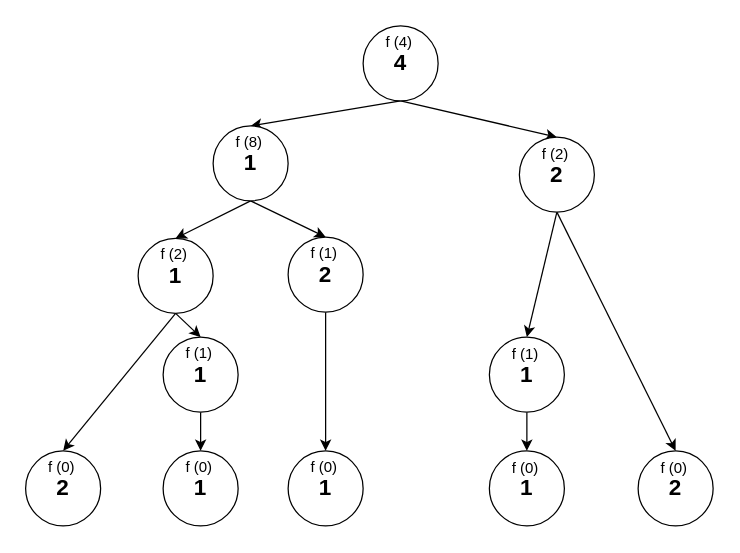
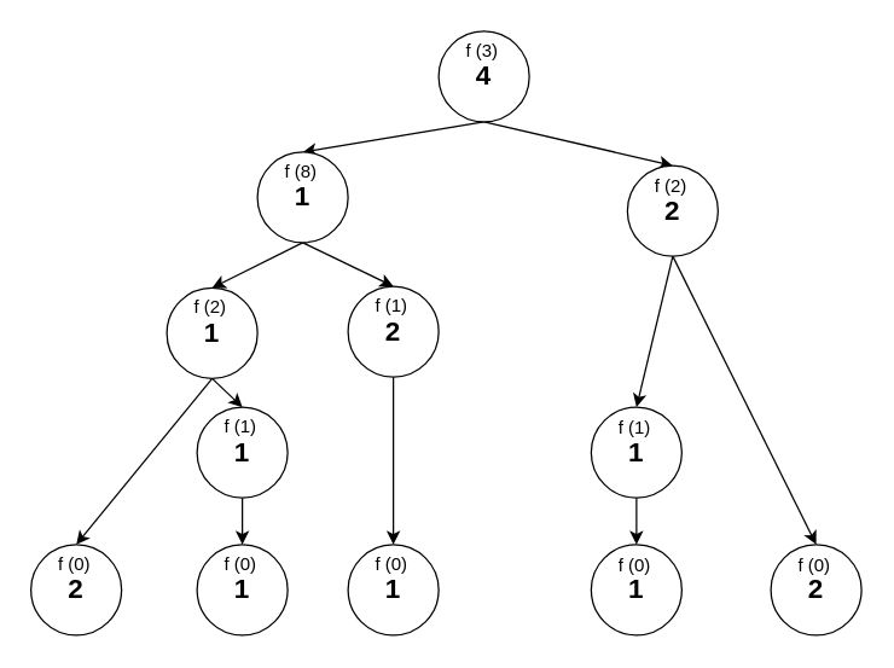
  <mxCell id="0" />
  <mxCell id="1" parent="0" />
  <mxCell id="2" style="edgeStyle=none;rounded=0;orthogonalLoop=1;jettySize=auto;html=1;entryX=0.5;entryY=0;entryDx=0;entryDy=0;fontSize=18;exitX=0.5;exitY=1;exitDx=0;exitDy=0;fillColor=#FF9999;" edge="1" parent="1" source="4" target="8"><mxGeometry relative="1" as="geometry" /></mxCell>
  <mxCell id="3" style="edgeStyle=none;rounded=0;orthogonalLoop=1;jettySize=auto;html=1;entryX=0.5;entryY=0;entryDx=0;entryDy=0;fontSize=18;exitX=0.5;exitY=1;exitDx=0;exitDy=0;" edge="1" parent="1" source="4" target="12"><mxGeometry relative="1" as="geometry" /></mxCell>
  <mxCell id="4" value="&lt;b&gt;&lt;font style=&quot;font-size: 18px&quot;&gt;4&lt;/font&gt;&lt;/b&gt;" style="ellipse;whiteSpace=wrap;html=1;aspect=fixed;" vertex="1" parent="1"><mxGeometry x="290" y="20" width="60" height="60" as="geometry" /></mxCell>
- <mxCell id="5" value="f (4)" style="text;html=1;strokeColor=none;fillColor=none;align=center;verticalAlign=middle;whiteSpace=wrap;rounded=0;" vertex="1" parent="1"><mxGeometry x="296" y="28" width="46" height="10" as="geometry" /></mxCell>
+ <mxCell id="5" value="f (3)" style="text;html=1;strokeColor=none;fillColor=none;align=center;verticalAlign=middle;whiteSpace=wrap;rounded=0;" vertex="1" parent="1"><mxGeometry x="296" y="28" width="46" height="10" as="geometry" /></mxCell>
  <mxCell id="6" style="edgeStyle=none;rounded=0;orthogonalLoop=1;jettySize=auto;html=1;exitX=0.5;exitY=1;exitDx=0;exitDy=0;entryX=0.5;entryY=0;entryDx=0;entryDy=0;fontSize=18;" edge="1" parent="1" source="8" target="16"><mxGeometry relative="1" as="geometry" /></mxCell>
  <mxCell id="7" style="edgeStyle=none;rounded=0;orthogonalLoop=1;jettySize=auto;html=1;exitX=0.5;exitY=1;exitDx=0;exitDy=0;entryX=0.5;entryY=0;entryDx=0;entryDy=0;fontSize=18;" edge="1" parent="1" source="8" target="26"><mxGeometry relative="1" as="geometry" /></mxCell>
  <mxCell id="8" value="&lt;b&gt;&lt;font style=&quot;font-size: 18px&quot;&gt;1&lt;/font&gt;&lt;/b&gt;" style="ellipse;whiteSpace=wrap;html=1;aspect=fixed;" vertex="1" parent="1"><mxGeometry x="170" y="100" width="60" height="60" as="geometry" /></mxCell>
  <mxCell id="9" value="f (8)" style="text;html=1;strokeColor=none;fillColor=none;align=center;verticalAlign=middle;whiteSpace=wrap;rounded=0;" vertex="1" parent="1"><mxGeometry x="176" y="108" width="46" height="10" as="geometry" /></mxCell>
  <mxCell id="10" style="edgeStyle=none;rounded=0;orthogonalLoop=1;jettySize=auto;html=1;exitX=0.5;exitY=1;exitDx=0;exitDy=0;entryX=0.5;entryY=0;entryDx=0;entryDy=0;fontSize=18;" edge="1" parent="1" source="12" target="19"><mxGeometry relative="1" as="geometry" /></mxCell>
  <mxCell id="11" style="edgeStyle=none;rounded=0;orthogonalLoop=1;jettySize=auto;html=1;exitX=0.5;exitY=1;exitDx=0;exitDy=0;entryX=0.5;entryY=0;entryDx=0;entryDy=0;fontSize=18;" edge="1" parent="1" source="12" target="21"><mxGeometry relative="1" as="geometry" /></mxCell>
  <mxCell id="12" value="&lt;span style=&quot;font-size: 18px&quot;&gt;&lt;b&gt;2&lt;/b&gt;&lt;/span&gt;" style="ellipse;whiteSpace=wrap;html=1;aspect=fixed;" vertex="1" parent="1"><mxGeometry x="415" y="109" width="60" height="60" as="geometry" /></mxCell>
  <mxCell id="13" value="f (2)" style="text;html=1;strokeColor=none;fillColor=none;align=center;verticalAlign=middle;whiteSpace=wrap;rounded=0;" vertex="1" parent="1"><mxGeometry x="421" y="118" width="46" height="10" as="geometry" /></mxCell>
  <mxCell id="14" style="edgeStyle=none;rounded=0;orthogonalLoop=1;jettySize=auto;html=1;exitX=0.5;exitY=1;exitDx=0;exitDy=0;entryX=0.5;entryY=0;entryDx=0;entryDy=0;fontSize=18;" edge="1" parent="1" source="16" target="30"><mxGeometry relative="1" as="geometry" /></mxCell>
  <mxCell id="15" style="edgeStyle=none;rounded=0;orthogonalLoop=1;jettySize=auto;html=1;exitX=0.5;exitY=1;exitDx=0;exitDy=0;entryX=0.5;entryY=0;entryDx=0;entryDy=0;fontSize=18;" edge="1" parent="1" source="16" target="33"><mxGeometry relative="1" as="geometry" /></mxCell>
  <mxCell id="16" value="&lt;b&gt;&lt;font style=&quot;font-size: 18px&quot;&gt;1&lt;/font&gt;&lt;/b&gt;" style="ellipse;whiteSpace=wrap;html=1;aspect=fixed;" vertex="1" parent="1"><mxGeometry x="110" y="190" width="60" height="60" as="geometry" /></mxCell>
  <mxCell id="17" value="f (2)" style="text;html=1;strokeColor=none;fillColor=none;align=center;verticalAlign=middle;whiteSpace=wrap;rounded=0;" vertex="1" parent="1"><mxGeometry x="116" y="198" width="46" height="10" as="geometry" /></mxCell>
  <mxCell id="18" style="edgeStyle=none;rounded=0;orthogonalLoop=1;jettySize=auto;html=1;exitX=0.5;exitY=1;exitDx=0;exitDy=0;entryX=0.5;entryY=0;entryDx=0;entryDy=0;fontSize=18;strokeColor=#000000;fillColor=#FF9999;" edge="1" parent="1" source="19" target="23"><mxGeometry relative="1" as="geometry" /></mxCell>
  <mxCell id="19" value="&lt;span style=&quot;font-size: 18px&quot;&gt;&lt;b&gt;1&lt;/b&gt;&lt;/span&gt;" style="ellipse;whiteSpace=wrap;html=1;aspect=fixed;" vertex="1" parent="1"><mxGeometry x="391" y="269" width="60" height="60" as="geometry" /></mxCell>
  <mxCell id="20" value="f (1)" style="text;html=1;strokeColor=none;fillColor=none;align=center;verticalAlign=middle;whiteSpace=wrap;rounded=0;" vertex="1" parent="1"><mxGeometry x="397" y="278" width="46" height="10" as="geometry" /></mxCell>
  <mxCell id="21" value="&lt;span style=&quot;font-size: 18px&quot;&gt;&lt;b&gt;2&lt;/b&gt;&lt;/span&gt;" style="ellipse;whiteSpace=wrap;html=1;aspect=fixed;" vertex="1" parent="1"><mxGeometry x="510" y="360" width="60" height="60" as="geometry" /></mxCell>
  <mxCell id="22" value="f (0)" style="text;html=1;strokeColor=none;fillColor=none;align=center;verticalAlign=middle;whiteSpace=wrap;rounded=0;" vertex="1" parent="1"><mxGeometry x="516" y="369" width="46" height="10" as="geometry" /></mxCell>
  <mxCell id="23" value="&lt;span style=&quot;font-size: 18px&quot;&gt;&lt;b&gt;1&lt;/b&gt;&lt;/span&gt;" style="ellipse;whiteSpace=wrap;html=1;aspect=fixed;" vertex="1" parent="1"><mxGeometry x="391" y="360" width="60" height="60" as="geometry" /></mxCell>
  <mxCell id="24" value="f (0)" style="text;html=1;strokeColor=none;fillColor=none;align=center;verticalAlign=middle;whiteSpace=wrap;rounded=0;" vertex="1" parent="1"><mxGeometry x="397" y="369" width="46" height="10" as="geometry" /></mxCell>
  <mxCell id="25" style="edgeStyle=none;rounded=0;orthogonalLoop=1;jettySize=auto;html=1;exitX=0.5;exitY=1;exitDx=0;exitDy=0;entryX=0.5;entryY=0;entryDx=0;entryDy=0;fontSize=18;" edge="1" parent="1" source="26" target="28"><mxGeometry relative="1" as="geometry" /></mxCell>
  <mxCell id="26" value="&lt;span style=&quot;font-size: 18px&quot;&gt;&lt;b&gt;2&lt;/b&gt;&lt;/span&gt;" style="ellipse;whiteSpace=wrap;html=1;aspect=fixed;" vertex="1" parent="1"><mxGeometry x="230" y="189" width="60" height="60" as="geometry" /></mxCell>
  <mxCell id="27" value="f (1)" style="text;html=1;strokeColor=none;fillColor=none;align=center;verticalAlign=middle;whiteSpace=wrap;rounded=0;" vertex="1" parent="1"><mxGeometry x="236" y="197" width="46" height="10" as="geometry" /></mxCell>
  <mxCell id="28" value="&lt;span style=&quot;font-size: 18px&quot;&gt;&lt;b&gt;1&lt;/b&gt;&lt;/span&gt;" style="ellipse;whiteSpace=wrap;html=1;aspect=fixed;" vertex="1" parent="1"><mxGeometry x="230" y="360" width="60" height="60" as="geometry" /></mxCell>
  <mxCell id="29" value="f (0)" style="text;html=1;strokeColor=none;fillColor=none;align=center;verticalAlign=middle;whiteSpace=wrap;rounded=0;" vertex="1" parent="1"><mxGeometry x="236" y="368" width="46" height="10" as="geometry" /></mxCell>
  <mxCell id="30" value="&lt;span style=&quot;font-size: 18px&quot;&gt;&lt;b&gt;2&lt;/b&gt;&lt;/span&gt;" style="ellipse;whiteSpace=wrap;html=1;aspect=fixed;" vertex="1" parent="1"><mxGeometry x="20" y="360" width="60" height="60" as="geometry" /></mxCell>
  <mxCell id="31" value="f (0)" style="text;html=1;strokeColor=none;fillColor=none;align=center;verticalAlign=middle;whiteSpace=wrap;rounded=0;" vertex="1" parent="1"><mxGeometry x="26" y="368" width="46" height="10" as="geometry" /></mxCell>
  <mxCell id="32" style="edgeStyle=none;rounded=0;orthogonalLoop=1;jettySize=auto;html=1;exitX=0.5;exitY=1;exitDx=0;exitDy=0;entryX=0.5;entryY=0;entryDx=0;entryDy=0;fontSize=18;" edge="1" parent="1" source="33" target="35"><mxGeometry relative="1" as="geometry" /></mxCell>
  <mxCell id="33" value="&lt;span style=&quot;font-size: 18px&quot;&gt;&lt;b&gt;1&lt;/b&gt;&lt;/span&gt;" style="ellipse;whiteSpace=wrap;html=1;aspect=fixed;" vertex="1" parent="1"><mxGeometry x="130" y="269" width="60" height="60" as="geometry" /></mxCell>
  <mxCell id="34" value="f (1)" style="text;html=1;strokeColor=none;fillColor=none;align=center;verticalAlign=middle;whiteSpace=wrap;rounded=0;" vertex="1" parent="1"><mxGeometry x="136" y="277" width="46" height="10" as="geometry" /></mxCell>
  <mxCell id="35" value="&lt;span style=&quot;font-size: 18px&quot;&gt;&lt;b&gt;1&lt;/b&gt;&lt;/span&gt;" style="ellipse;whiteSpace=wrap;html=1;aspect=fixed;" vertex="1" parent="1"><mxGeometry x="130" y="360" width="60" height="60" as="geometry" /></mxCell>
  <mxCell id="36" value="f (0)" style="text;html=1;strokeColor=none;fillColor=none;align=center;verticalAlign=middle;whiteSpace=wrap;rounded=0;" vertex="1" parent="1"><mxGeometry x="136" y="368" width="46" height="10" as="geometry" /></mxCell>
